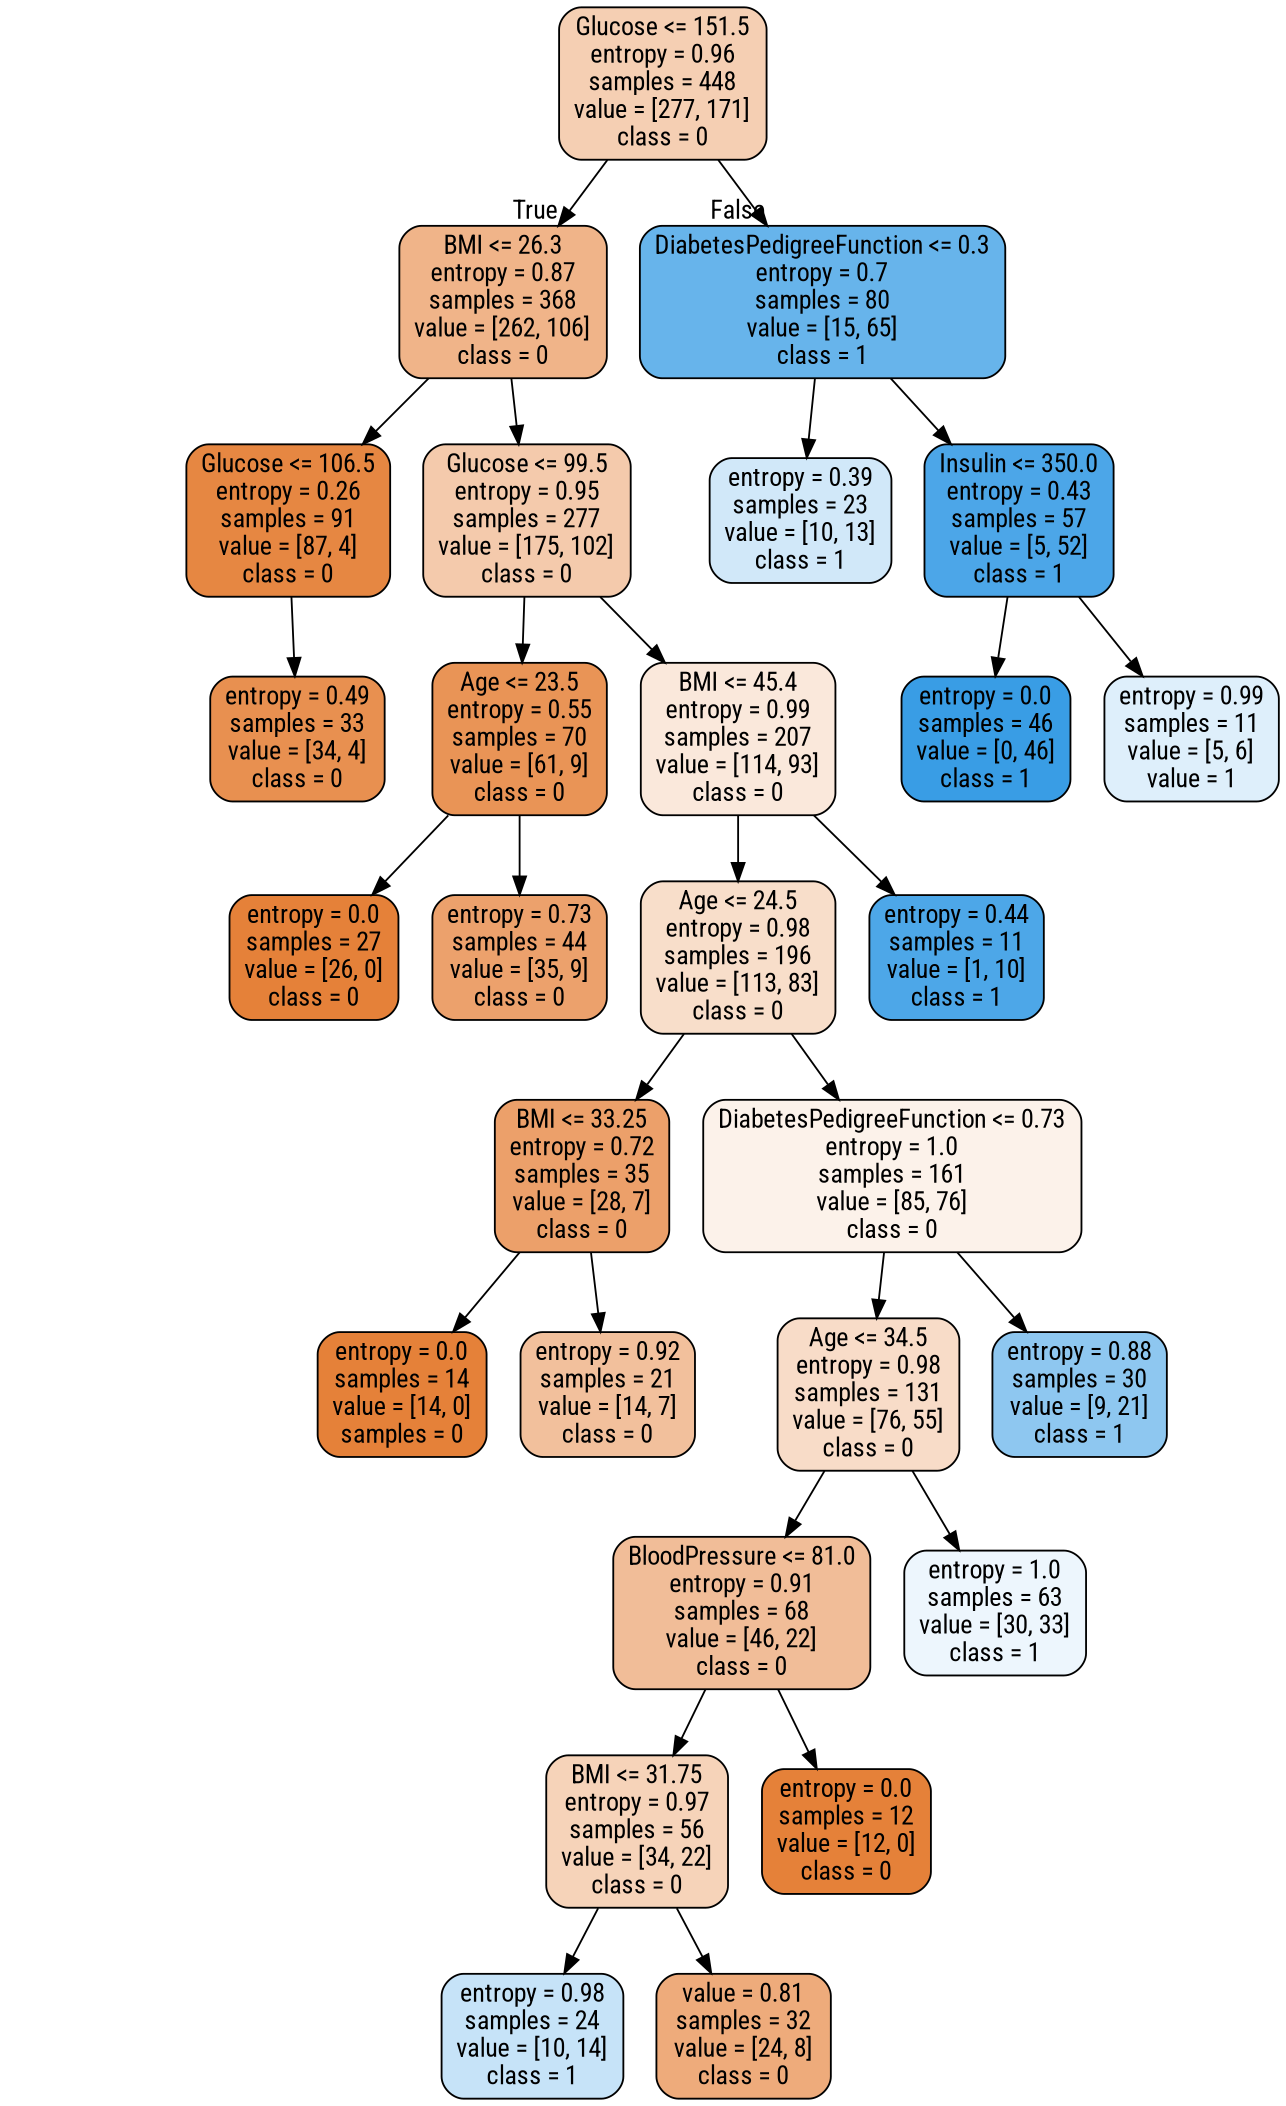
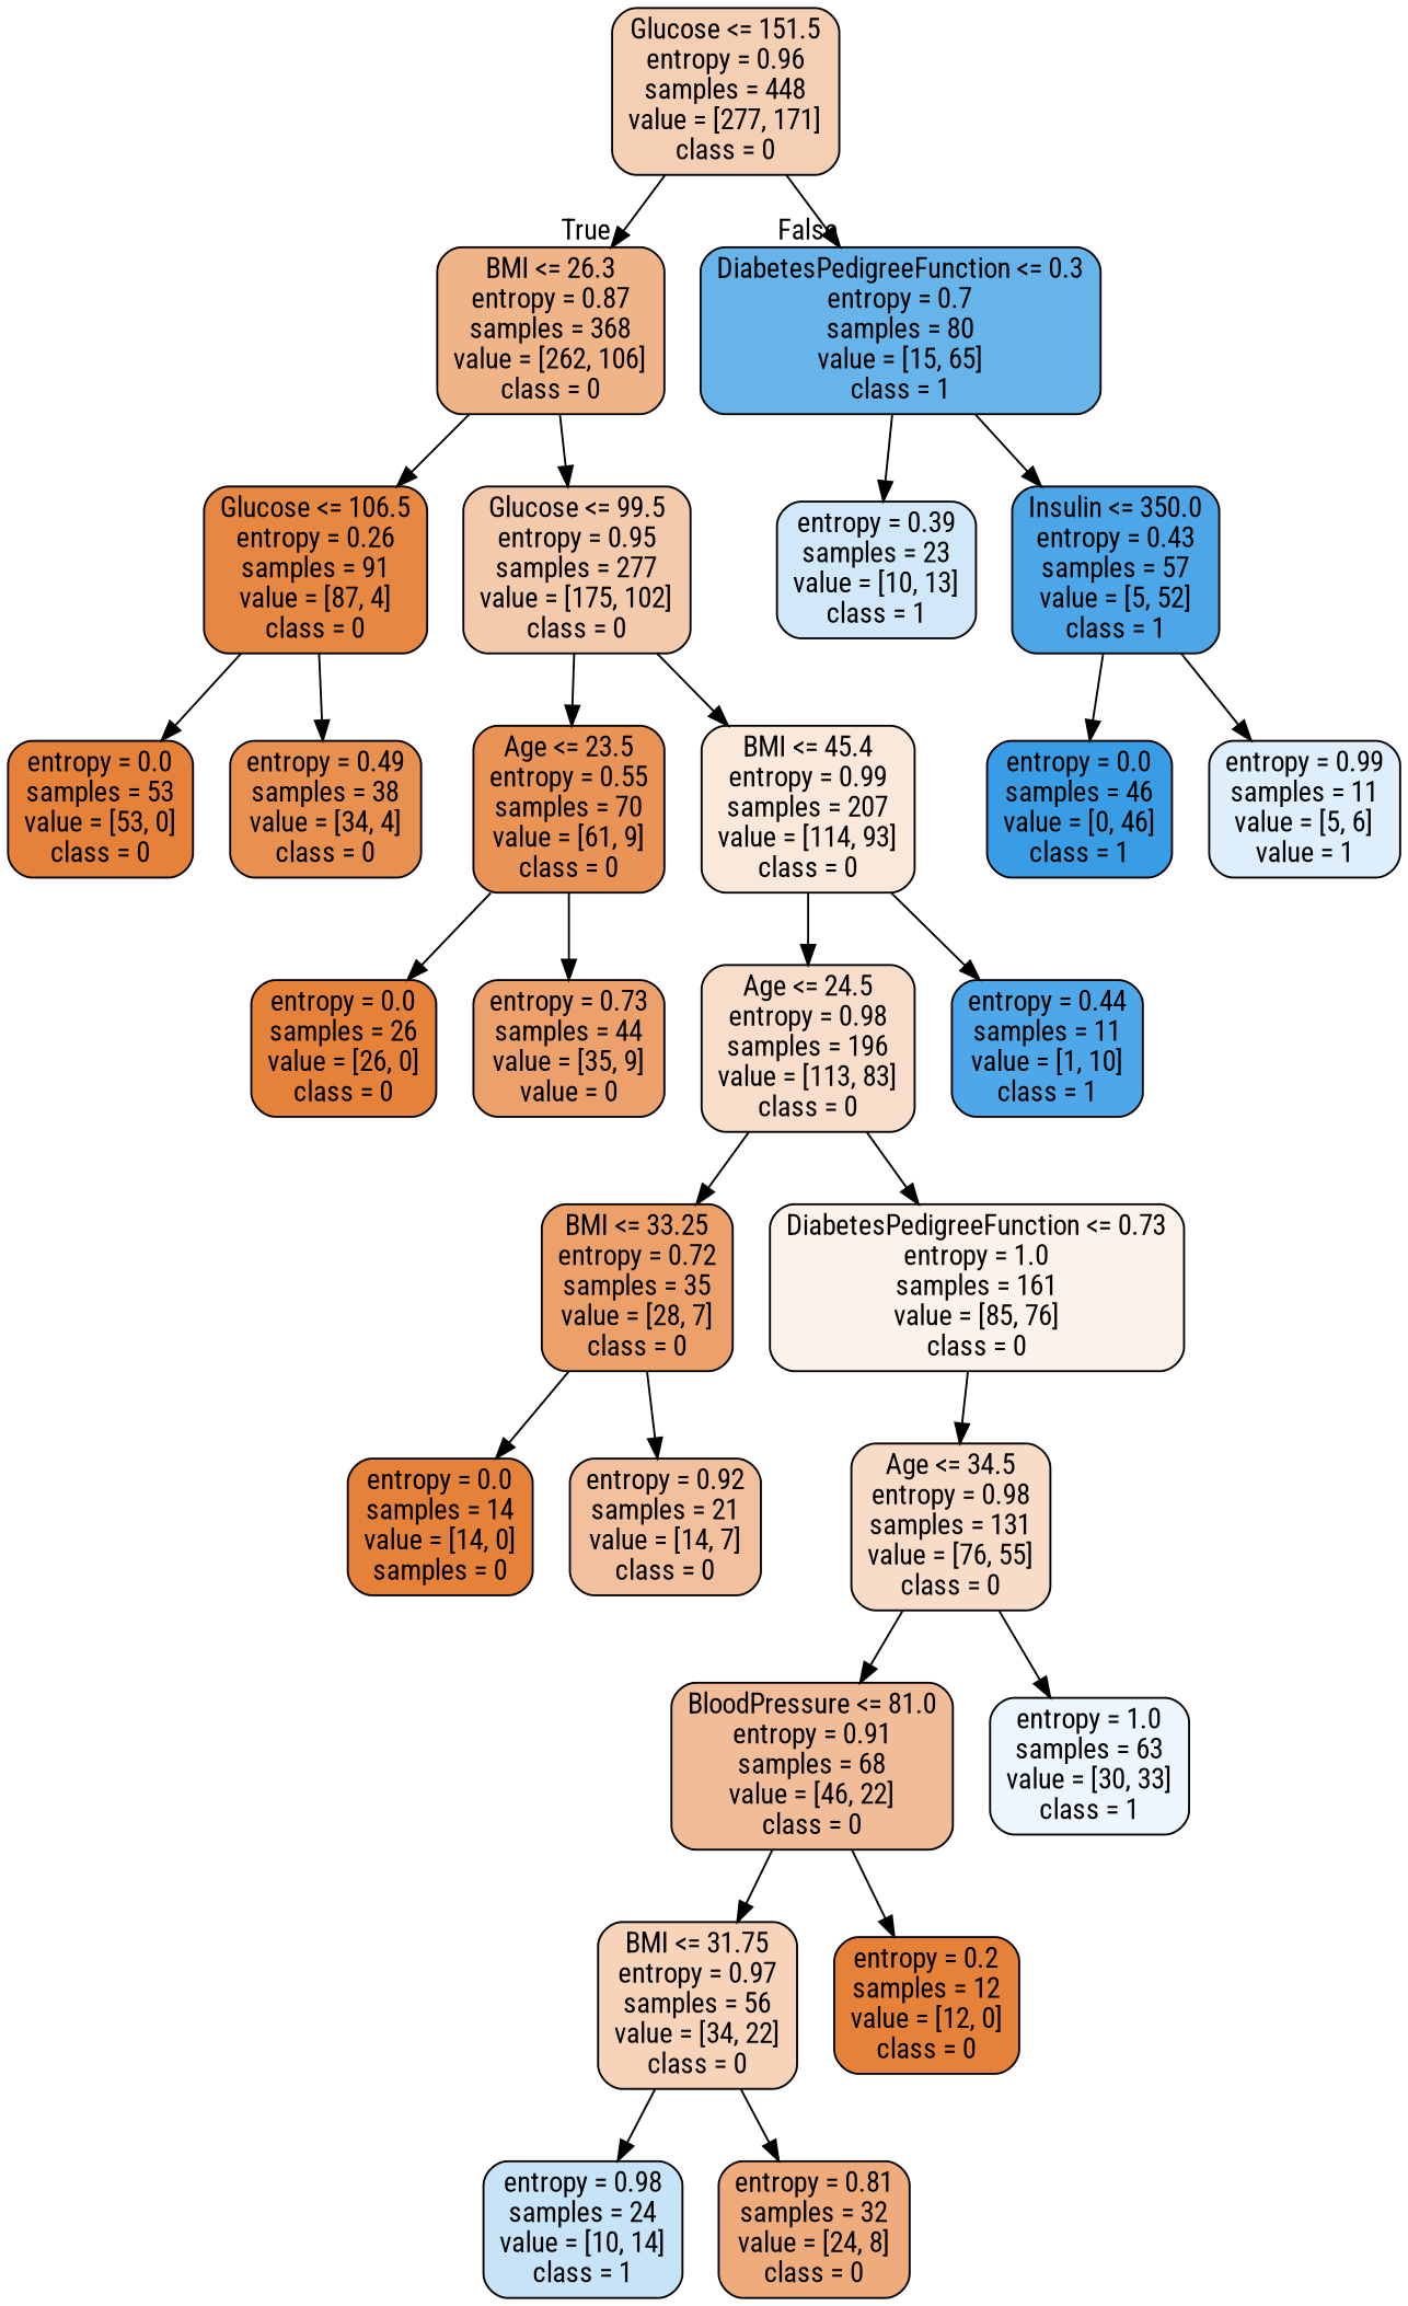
  digraph {
    fontname="Roboto Condensed"
    node [color=black fillcolor="#e58139" fontname="Roboto Condensed" shape=box style="filled, rounded"]
    edge [fontname="Roboto Condensed"]
    n1 [fillcolor="#f5cfb3" label="Glucose <= 151.5\nentropy = 0.96\nsamples = 448\nvalue = [277, 171]\nclass = 0"]
    n2 [fillcolor="#f0b489" label="BMI <= 26.3\nentropy = 0.87\nsamples = 368\nvalue = [262, 106]\nclass = 0"]
    n3 [fillcolor="#67b4eb" label="DiabetesPedigreeFunction <= 0.3\nentropy = 0.7\nsamples = 80\nvalue = [15, 65]\nclass = 1"]
    n4 [fillcolor="#e68742" label="Glucose <= 106.5\nentropy = 0.26\nsamples = 91\nvalue = [87, 4]\nclass = 0"]
    n5 [fillcolor="#f4caac" label="Glucose <= 99.5\nentropy = 0.95\nsamples = 277\nvalue = [175, 102]\nclass = 0"]
    n6 [fillcolor="#d1e8f9" label="entropy = 0.39\nsamples = 23\nvalue = [10, 13]\nclass = 1"]
    n7 [fillcolor="#4ca6e8" label="Insulin <= 350.0\nentropy = 0.43\nsamples = 57\nvalue = [5, 52]\nclass = 1"]
-   n9 [fillcolor="#e89050" label="entropy = 0.49\nsamples = 33\nvalue = [34, 4]\nclass = 0"]
+   n8 [label="entropy = 0.0\nsamples = 53\nvalue = [53, 0]\nclass = 0"]
+   n9 [fillcolor="#e89050" label="entropy = 0.49\nsamples = 38\nvalue = [34, 4]\nclass = 0"]
    n10 [fillcolor="#e99456" label="Age <= 23.5\nentropy = 0.55\nsamples = 70\nvalue = [61, 9]\nclass = 0"]
    n11 [fillcolor="#fae8db" label="BMI <= 45.4\nentropy = 0.99\nsamples = 207\nvalue = [114, 93]\nclass = 0"]
-   n12 [label="entropy = 0.0\nsamples = 27\nvalue = [26, 0]\nclass = 0"]
-   n13 [fillcolor="#eca16c" label="entropy = 0.73\nsamples = 44\nvalue = [35, 9]\nclass = 0"]
+   n12 [label="entropy = 0.0\nsamples = 26\nvalue = [26, 0]\nclass = 0"]
+   n13 [fillcolor="#eca16c" label="entropy = 0.73\nsamples = 44\nvalue = [35, 9]\nvalue = 0"]
    n14 [fillcolor="#f8deca" label="Age <= 24.5\nentropy = 0.98\nsamples = 196\nvalue = [113, 83]\nclass = 0"]
    n15 [fillcolor="#4da7e8" label="entropy = 0.44\nsamples = 11\nvalue = [1, 10]\nclass = 1"]
    n16 [fillcolor="#eca06a" label="BMI <= 33.25\nentropy = 0.72\nsamples = 35\nvalue = [28, 7]\nclass = 0"]
    n17 [fillcolor="#fcf2ea" label="DiabetesPedigreeFunction <= 0.73\nentropy = 1.0\nsamples = 161\nvalue = [85, 76]\nclass = 0"]
    n18 [label="entropy = 0.0\nsamples = 14\nvalue = [14, 0]\nsamples = 0"]
    n19 [fillcolor="#f2c09c" label="entropy = 0.92\nsamples = 21\nvalue = [14, 7]\nclass = 0"]
    n20 [fillcolor="#f8dcc8" label="Age <= 34.5\nentropy = 0.98\nsamples = 131\nvalue = [76, 55]\nclass = 0"]
-   n21 [fillcolor="#8ec7f0" label="entropy = 0.88\nsamples = 30\nvalue = [9, 21]\nclass = 1"]
    n22 [fillcolor="#f1bd98" label="BloodPressure <= 81.0\nentropy = 0.91\nsamples = 68\nvalue = [46, 22]\nclass = 0"]
    n23 [fillcolor="#edf6fd" label="entropy = 1.0\nsamples = 63\nvalue = [30, 33]\nclass = 1"]
    n24 [fillcolor="#f6d3b9" label="BMI <= 31.75\nentropy = 0.97\nsamples = 56\nvalue = [34, 22]\nclass = 0"]
-   n25 [label="entropy = 0.0\nsamples = 12\nvalue = [12, 0]\nclass = 0"]
+   n25 [label="entropy = 0.2\nsamples = 12\nvalue = [12, 0]\nclass = 0"]
    n26 [fillcolor="#c6e3f8" label="entropy = 0.98\nsamples = 24\nvalue = [10, 14]\nclass = 1"]
-   n27 [fillcolor="#eeab7b" label="value = 0.81\nsamples = 32\nvalue = [24, 8]\nclass = 0"]
+   n27 [fillcolor="#eeab7b" label="entropy = 0.81\nsamples = 32\nvalue = [24, 8]\nclass = 0"]
    n28 [fillcolor="#399de5" label="entropy = 0.0\nsamples = 46\nvalue = [0, 46]\nclass = 1"]
    n29 [fillcolor="#deeffb" label="entropy = 0.99\nsamples = 11\nvalue = [5, 6]\nvalue = 1"]
    n1 -> n2 [headlabel=True labelangle=45 labeldistance=2.5]
    n1 -> n3 [headlabel=False labelangle=-45 labeldistance=2.5]
    n2 -> n4
    n2 -> n5
    n3 -> n6
    n3 -> n7
+   n4 -> n8
    n4 -> n9
    n5 -> n10
    n5 -> n11
    n7 -> n28
    n7 -> n29
    n10 -> n12
    n10 -> n13
    n11 -> n14
    n11 -> n15
    n14 -> n16
    n14 -> n17
    n16 -> n18
    n16 -> n19
    n17 -> n20
-   n17 -> n21
    n20 -> n22
    n20 -> n23
    n22 -> n24
    n22 -> n25
    n24 -> n26
    n24 -> n27
  }
